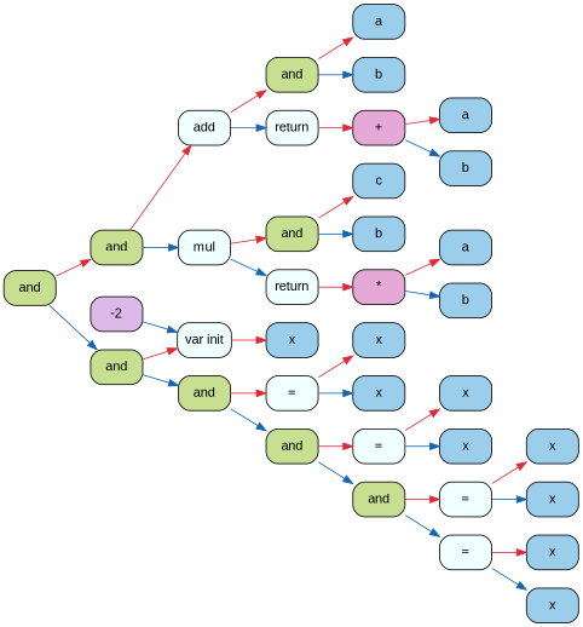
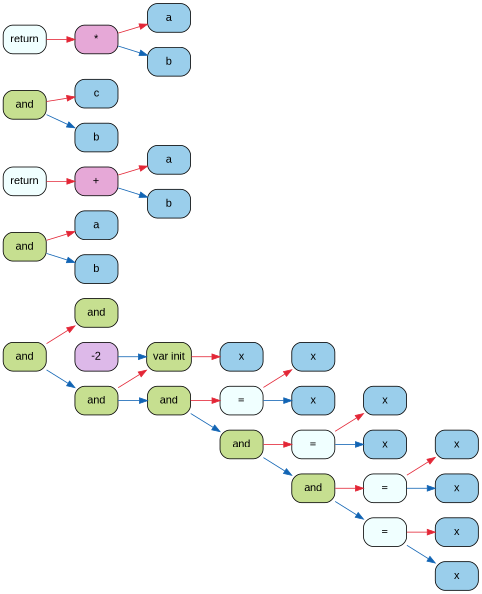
  digraph {
    fontname="Liberation Sans"
    rankdir=LR
    node [fillcolor="#9ACEEB" fontname="Liberation Sans" shape=Mrecord style=filled]
    edge [color="#E32636" fontname="Liberation Sans"]
    n1 [fillcolor="#C6DF90" label="{{and}}"]
    n2 [fillcolor="#C6DF90" label="{{and}}"]
    n3 [fillcolor="#C6DF90" label="{{and}}"]
-   n4 [fillcolor="#F0FFFF" label="{{add}}"]
-   n5 [fillcolor="#F0FFFF" label="{{mul}}"]
-   n6 [fillcolor="#F0FFFF" label="{{var init}}"]
+   n6 [fillcolor="#C6DF90" label="{{var init}}"]
    n7 [fillcolor="#C6DF90" label="{{and}}"]
    n8 [fillcolor="#C6DF90" label="{{and}}"]
    n9 [fillcolor="#F0FFFF" label="{{return}}"]
    n10 [fillcolor="#C6DF90" label="{{and}}"]
    n11 [fillcolor="#F0FFFF" label="{{return}}"]
    n12 [label="{{a}}"]
    n13 [label="{{b}}"]
    n14 [fillcolor="#E6A8D7" label="{{+}}"]
    n15 [label="{{a}}"]
    n16 [label="{{b}}"]
    n17 [label="{{c}}"]
    n18 [label="{{b}}"]
    n19 [fillcolor="#E6A8D7" label="{{*}}"]
    n20 [label="{{a}}"]
    n21 [label="{{b}}"]
    n22 [label="{{x}}"]
    n23 [fillcolor="#F0FFFF" label="{{=}}"]
    n24 [fillcolor="#C6DF90" label="{{and}}"]
    n25 [fillcolor="#DDB9E9" label="{{-2}}"]
    n26 [label="{{x}}"]
    n27 [label="{{x}}"]
    n28 [fillcolor="#F0FFFF" label="{{=}}"]
    n29 [fillcolor="#C6DF90" label="{{and}}"]
    n30 [label="{{x}}"]
    n31 [label="{{x}}"]
    n32 [fillcolor="#F0FFFF" label="{{=}}"]
    n33 [fillcolor="#F0FFFF" label="{{=}}"]
    n34 [label="{{x}}"]
    n35 [label="{{x}}"]
    n36 [label="{{x}}"]
    n37 [label="{{x}}"]
    n1 -> n2
    n1 -> n3 [color="#1164B4"]
-   n2 -> n4
-   n2 -> n5 [color="#1164B4"]
    n3 -> n6
    n3 -> n7 [color="#1164B4"]
-   n4 -> n8
-   n4 -> n9 [color="#1164B4"]
-   n5 -> n10
-   n5 -> n11 [color="#1164B4"]
    n6 -> n22
    n7 -> n23
    n7 -> n24 [color="#1164B4"]
    n8 -> n12
    n8 -> n13 [color="#1164B4"]
    n9 -> n14
    n10 -> n17
    n10 -> n18 [color="#1164B4"]
    n11 -> n19
    n14 -> n15
    n14 -> n16 [color="#1164B4"]
    n19 -> n20
    n19 -> n21 [color="#1164B4"]
    n23 -> n26
    n23 -> n27 [color="#1164B4"]
    n24 -> n28
    n24 -> n29 [color="#1164B4"]
    n25 -> n6 [color="#1164B4"]
    n28 -> n30
    n28 -> n31 [color="#1164B4"]
    n29 -> n32
    n29 -> n33 [color="#1164B4"]
    n32 -> n34
    n32 -> n35 [color="#1164B4"]
    n33 -> n36
    n33 -> n37 [color="#1164B4"]
  }
